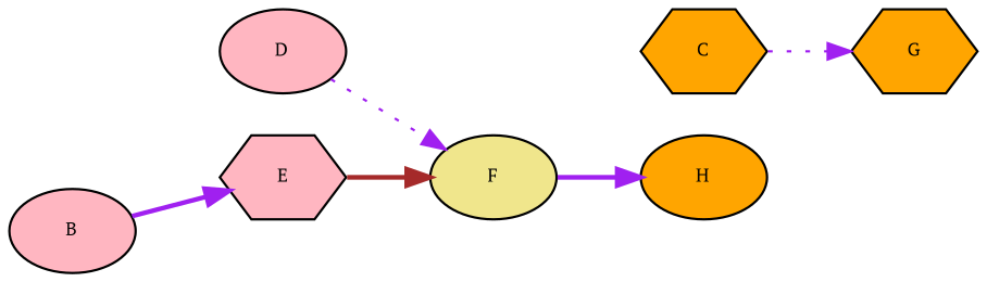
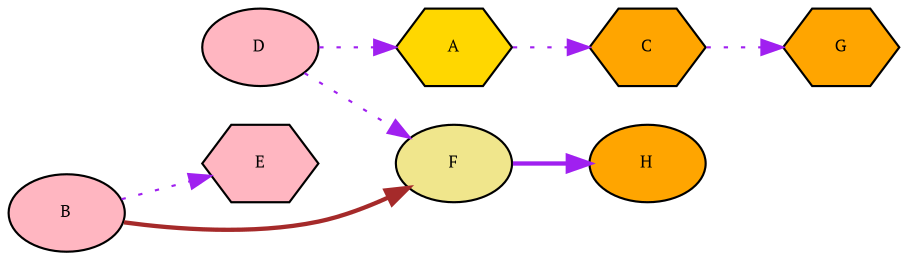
  digraph {
    fontname="PT Serif"
    rankdir=LR
    node [fillcolor=orange fontname="PT Serif" fontsize=8 shape=hexagon style=filled]
    edge [color=purple fontname="PT Serif" fontsize=8 style=dotted]
+   n1 [fillcolor=gold label=A]
    n2 [label=C]
    n3 [fillcolor=lightpink label=B shape=ellipse]
    n4 [fillcolor=lightpink label=E]
    n5 [label=G]
    n6 [fillcolor=khaki label=F shape=ellipse]
    n7 [label=H shape=ellipse]
    n8 [fillcolor=lightpink label=D shape=ellipse]
+   n1 -> n2
    n2 -> n5
-   n3 -> n4 [style=bold]
-   n4 -> n6 [color=brown style=bold]
+   n3 -> n4
+   n3 -> n6 [color=brown style=bold]
    n6 -> n7 [style=bold]
+   n8 -> n1
    n8 -> n6
  }
